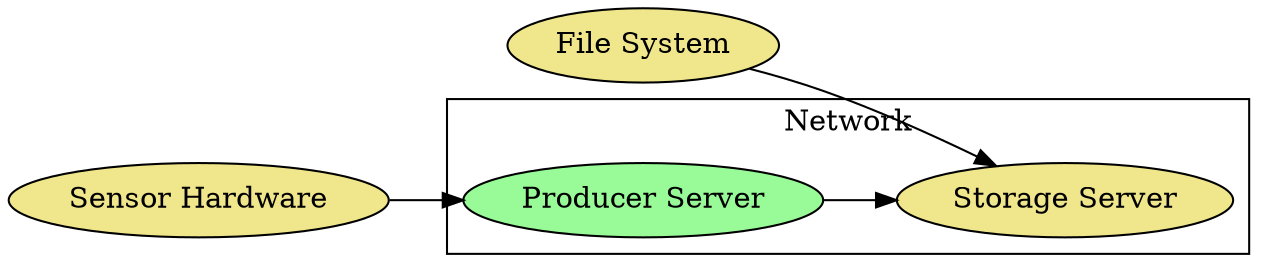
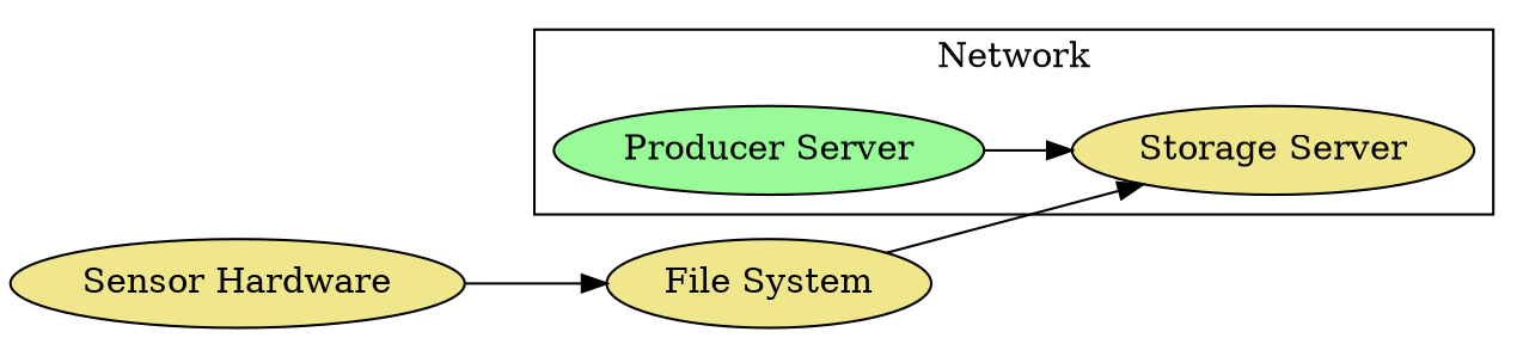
  digraph {
    rankdir=LR
    node [fillcolor=khaki style=filled]
    n1 [fillcolor=palegreen label="Producer Server"]
    n2 [label="Storage Server"]
    n3 [label="Sensor Hardware"]
    n4 [label="File System"]
    subgraph cluster_1 {
      label=Network
      n1
      n2
    }
    n1 -> n2
-   n3 -> n1
+   n3 -> n4
    n4 -> n2
  }
